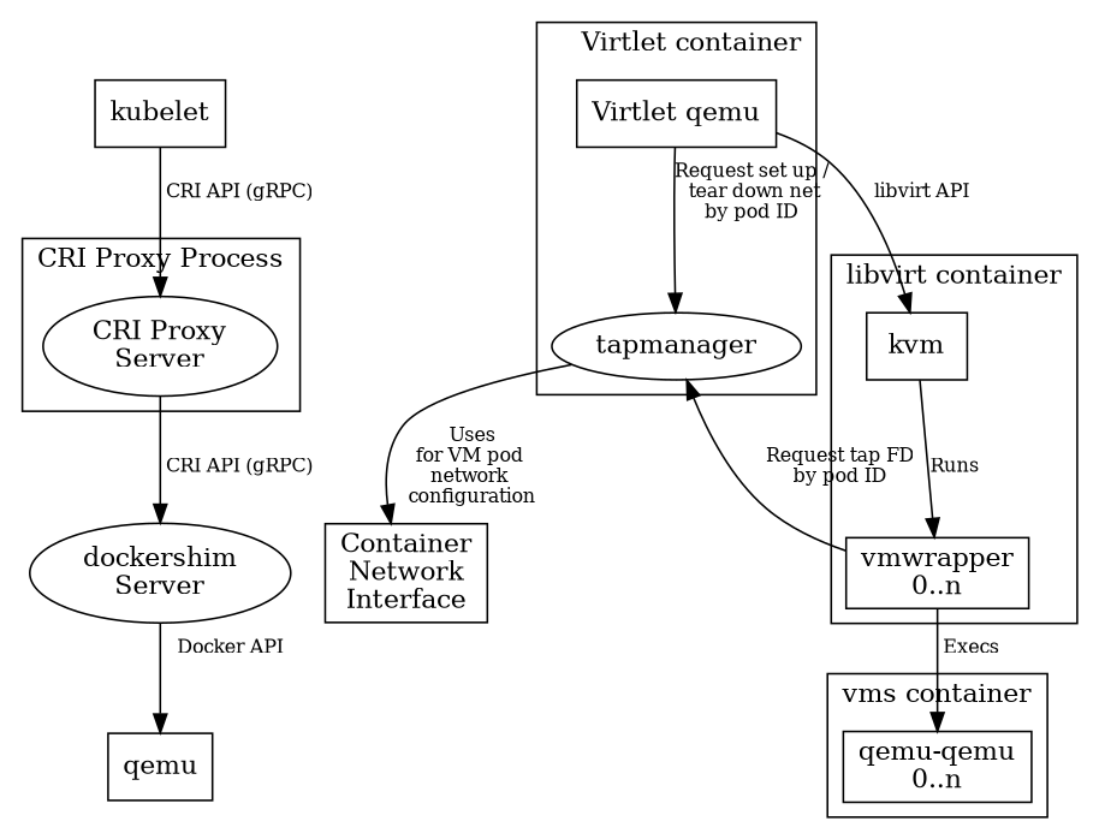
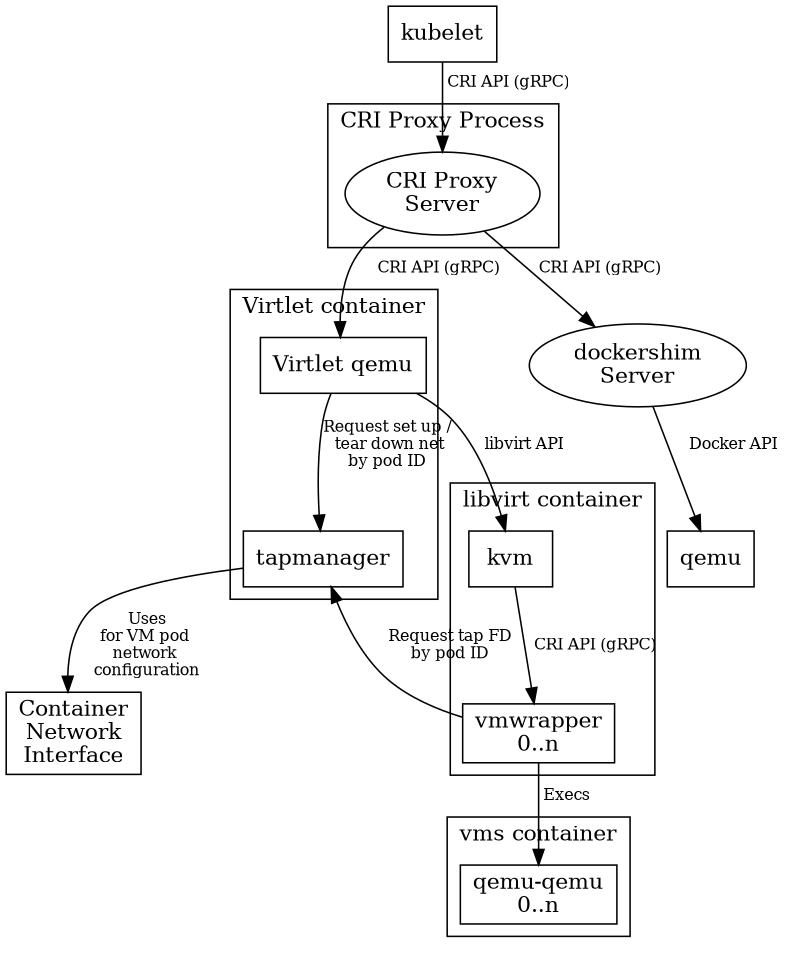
  digraph {
    compound=true
    ranksep=0.0001
    node [shape=rectangle]
    edge [fontsize=10]
    n1 [label="CRI Proxy\nServer" shape=""]
    n2 [label="Virtlet qemu"]
-   tapmanager [shape=""]
+   tapmanager [shape=box]
    n4 [label=kvm]
    n5 [label="vmwrapper\n0..n"]
    n6 [label="qemu-qemu\n0..n"]
    n7 [label="dockershim\nServer" shape=""]
    n8 [label="Container\nNetwork\nInterface"]
    n9 [label=qemu]
    kubelet
    subgraph cluster_1 {
      color=black
      label="CRI Proxy Process"
      n1
    }
    subgraph cluster_2 {
      label="Virtlet container"
      labeljust=r
      n2
      tapmanager
    }
    subgraph cluster_3 {
      label="libvirt container"
      labeljust=r
      n4
      n5
    }
    subgraph cluster_4 {
      label="vms container"
      labeljust=r
      n6
    }
+   n1 -> n2 [label="     CRI API (gRPC)"]
    n1 -> n7 [label=" CRI API (gRPC)  "]
    n2 -> tapmanager [label="Request set up /\n tear down net\nby pod ID"]
    n2 -> n4 [label="libvirt API"]
    tapmanager -> n8 [label=" Uses                             \nfor VM pod                             \nnetwork                             \n configuration                             "]
-   n4 -> n5 [label=Runs]
+   n4 -> n5 [label=" CRI API (gRPC)"]
    n5 -> tapmanager [label="Request tap FD\nby pod ID"]
    n5 -> n6 [label=" Execs" shape=rectangle]
    n7 -> n9 [label="   Docker API"]
    kubelet -> n1 [label=" CRI API (gRPC)"]
  }
